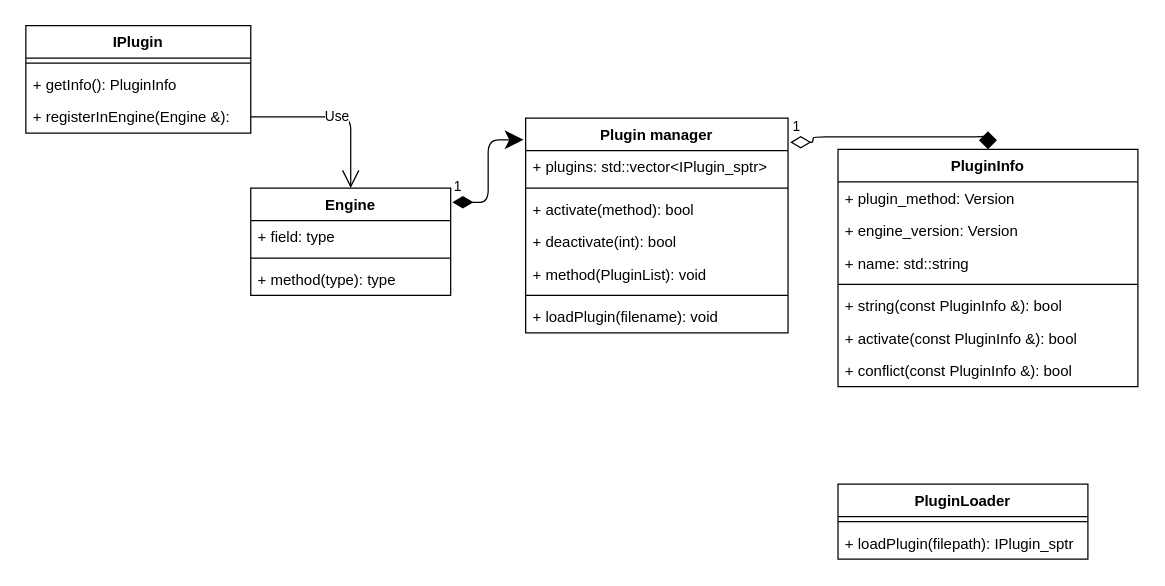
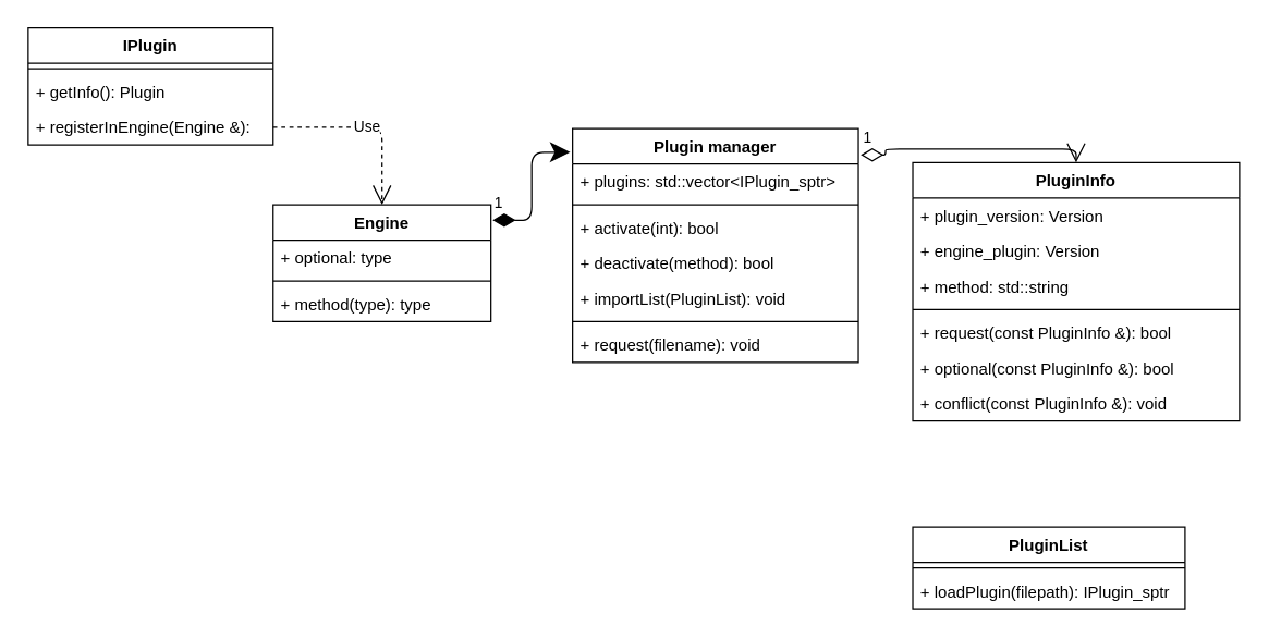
  <mxCell id="0" />
  <mxCell id="1" parent="0" />
  <mxCell id="2" value="PluginInfo" style="swimlane;fontStyle=1;align=center;verticalAlign=top;childLayout=stackLayout;horizontal=1;startSize=26;horizontalStack=0;resizeParent=1;resizeParentMax=0;resizeLast=0;collapsible=1;marginBottom=0;" vertex="1" parent="1"><mxGeometry x="670" y="119" width="240" height="190" as="geometry"><mxRectangle x="250" y="130" width="90" height="26" as="alternateBounds" /></mxGeometry></mxCell>
- <mxCell id="3" value="+ plugin_method: Version" style="text;strokeColor=none;fillColor=none;align=left;verticalAlign=top;spacingLeft=4;spacingRight=4;overflow=hidden;rotatable=0;points=[[0,0.5],[1,0.5]];portConstraint=eastwest;" vertex="1" parent="2"><mxGeometry y="26" width="240" height="26" as="geometry" /></mxCell>
- <mxCell id="4" value="+ engine_version: Version" style="text;strokeColor=none;fillColor=none;align=left;verticalAlign=top;spacingLeft=4;spacingRight=4;overflow=hidden;rotatable=0;points=[[0,0.5],[1,0.5]];portConstraint=eastwest;" vertex="1" parent="2"><mxGeometry y="52" width="240" height="26" as="geometry" /></mxCell>
- <mxCell id="5" value="+ name: std::string" style="text;strokeColor=none;fillColor=none;align=left;verticalAlign=top;spacingLeft=4;spacingRight=4;overflow=hidden;rotatable=0;points=[[0,0.5],[1,0.5]];portConstraint=eastwest;" vertex="1" parent="2"><mxGeometry y="78" width="240" height="26" as="geometry" /></mxCell>
+ <mxCell id="3" value="+ plugin_version: Version" style="text;strokeColor=none;fillColor=none;align=left;verticalAlign=top;spacingLeft=4;spacingRight=4;overflow=hidden;rotatable=0;points=[[0,0.5],[1,0.5]];portConstraint=eastwest;" vertex="1" parent="2"><mxGeometry y="26" width="240" height="26" as="geometry" /></mxCell>
+ <mxCell id="4" value="+ engine_plugin: Version" style="text;strokeColor=none;fillColor=none;align=left;verticalAlign=top;spacingLeft=4;spacingRight=4;overflow=hidden;rotatable=0;points=[[0,0.5],[1,0.5]];portConstraint=eastwest;" vertex="1" parent="2"><mxGeometry y="52" width="240" height="26" as="geometry" /></mxCell>
+ <mxCell id="5" value="+ method: std::string" style="text;strokeColor=none;fillColor=none;align=left;verticalAlign=top;spacingLeft=4;spacingRight=4;overflow=hidden;rotatable=0;points=[[0,0.5],[1,0.5]];portConstraint=eastwest;" vertex="1" parent="2"><mxGeometry y="78" width="240" height="26" as="geometry" /></mxCell>
  <mxCell id="6" value="" style="line;strokeWidth=1;fillColor=none;align=left;verticalAlign=middle;spacingTop=-1;spacingLeft=3;spacingRight=3;rotatable=0;labelPosition=right;points=[];portConstraint=eastwest;" vertex="1" parent="2"><mxGeometry y="104" width="240" height="8" as="geometry" /></mxCell>
- <mxCell id="7" value="+ string(const PluginInfo &amp;): bool&#10;" style="text;strokeColor=none;fillColor=none;align=left;verticalAlign=top;spacingLeft=4;spacingRight=4;overflow=hidden;rotatable=0;points=[[0,0.5],[1,0.5]];portConstraint=eastwest;" vertex="1" parent="2"><mxGeometry y="112" width="240" height="26" as="geometry" /></mxCell>
- <mxCell id="8" value="+ activate(const PluginInfo &amp;): bool&#10;" style="text;strokeColor=none;fillColor=none;align=left;verticalAlign=top;spacingLeft=4;spacingRight=4;overflow=hidden;rotatable=0;points=[[0,0.5],[1,0.5]];portConstraint=eastwest;" vertex="1" parent="2"><mxGeometry y="138" width="240" height="26" as="geometry" /></mxCell>
- <mxCell id="9" value="+ conflict(const PluginInfo &amp;): bool&#10;" style="text;strokeColor=none;fillColor=none;align=left;verticalAlign=top;spacingLeft=4;spacingRight=4;overflow=hidden;rotatable=0;points=[[0,0.5],[1,0.5]];portConstraint=eastwest;" vertex="1" parent="2"><mxGeometry y="164" width="240" height="26" as="geometry" /></mxCell>
+ <mxCell id="7" value="+ request(const PluginInfo &amp;): bool&#10;" style="text;strokeColor=none;fillColor=none;align=left;verticalAlign=top;spacingLeft=4;spacingRight=4;overflow=hidden;rotatable=0;points=[[0,0.5],[1,0.5]];portConstraint=eastwest;" vertex="1" parent="2"><mxGeometry y="112" width="240" height="26" as="geometry" /></mxCell>
+ <mxCell id="8" value="+ optional(const PluginInfo &amp;): bool&#10;" style="text;strokeColor=none;fillColor=none;align=left;verticalAlign=top;spacingLeft=4;spacingRight=4;overflow=hidden;rotatable=0;points=[[0,0.5],[1,0.5]];portConstraint=eastwest;" vertex="1" parent="2"><mxGeometry y="138" width="240" height="26" as="geometry" /></mxCell>
+ <mxCell id="9" value="+ conflict(const PluginInfo &amp;): void&#10;" style="text;strokeColor=none;fillColor=none;align=left;verticalAlign=top;spacingLeft=4;spacingRight=4;overflow=hidden;rotatable=0;points=[[0,0.5],[1,0.5]];portConstraint=eastwest;" vertex="1" parent="2"><mxGeometry y="164" width="240" height="26" as="geometry" /></mxCell>
  <mxCell id="10" value="IPlugin" style="swimlane;fontStyle=1;align=center;verticalAlign=top;childLayout=stackLayout;horizontal=1;startSize=26;horizontalStack=0;resizeParent=1;resizeParentMax=0;resizeLast=0;collapsible=1;marginBottom=0;" vertex="1" parent="1"><mxGeometry x="20" y="20" width="180" height="86" as="geometry" /></mxCell>
  <mxCell id="11" value="" style="line;strokeWidth=1;fillColor=none;align=left;verticalAlign=middle;spacingTop=-1;spacingLeft=3;spacingRight=3;rotatable=0;labelPosition=right;points=[];portConstraint=eastwest;" vertex="1" parent="10"><mxGeometry y="26" width="180" height="8" as="geometry" /></mxCell>
- <mxCell id="12" value="+ getInfo(): PluginInfo" style="text;strokeColor=none;fillColor=none;align=left;verticalAlign=top;spacingLeft=4;spacingRight=4;overflow=hidden;rotatable=0;points=[[0,0.5],[1,0.5]];portConstraint=eastwest;" vertex="1" parent="10"><mxGeometry y="34" width="180" height="26" as="geometry" /></mxCell>
+ <mxCell id="12" value="+ getInfo(): Plugin" style="text;strokeColor=none;fillColor=none;align=left;verticalAlign=top;spacingLeft=4;spacingRight=4;overflow=hidden;rotatable=0;points=[[0,0.5],[1,0.5]];portConstraint=eastwest;" vertex="1" parent="10"><mxGeometry y="34" width="180" height="26" as="geometry" /></mxCell>
  <mxCell id="13" value="+ registerInEngine(Engine &amp;):" style="text;strokeColor=none;fillColor=none;align=left;verticalAlign=top;spacingLeft=4;spacingRight=4;overflow=hidden;rotatable=0;points=[[0,0.5],[1,0.5]];portConstraint=eastwest;" vertex="1" parent="10"><mxGeometry y="60" width="180" height="26" as="geometry" /></mxCell>
  <mxCell id="14" value="Engine" style="swimlane;fontStyle=1;align=center;verticalAlign=top;childLayout=stackLayout;horizontal=1;startSize=26;horizontalStack=0;resizeParent=1;resizeParentMax=0;resizeLast=0;collapsible=1;marginBottom=0;" vertex="1" parent="1"><mxGeometry x="200" y="150" width="160" height="86" as="geometry" /></mxCell>
- <mxCell id="15" value="+ field: type" style="text;strokeColor=none;fillColor=none;align=left;verticalAlign=top;spacingLeft=4;spacingRight=4;overflow=hidden;rotatable=0;points=[[0,0.5],[1,0.5]];portConstraint=eastwest;" vertex="1" parent="14"><mxGeometry y="26" width="160" height="26" as="geometry" /></mxCell>
+ <mxCell id="15" value="+ optional: type" style="text;strokeColor=none;fillColor=none;align=left;verticalAlign=top;spacingLeft=4;spacingRight=4;overflow=hidden;rotatable=0;points=[[0,0.5],[1,0.5]];portConstraint=eastwest;" vertex="1" parent="14"><mxGeometry y="26" width="160" height="26" as="geometry" /></mxCell>
  <mxCell id="16" value="" style="line;strokeWidth=1;fillColor=none;align=left;verticalAlign=middle;spacingTop=-1;spacingLeft=3;spacingRight=3;rotatable=0;labelPosition=right;points=[];portConstraint=eastwest;" vertex="1" parent="14"><mxGeometry y="52" width="160" height="8" as="geometry" /></mxCell>
  <mxCell id="17" value="+ method(type): type" style="text;strokeColor=none;fillColor=none;align=left;verticalAlign=top;spacingLeft=4;spacingRight=4;overflow=hidden;rotatable=0;points=[[0,0.5],[1,0.5]];portConstraint=eastwest;" vertex="1" parent="14"><mxGeometry y="60" width="160" height="26" as="geometry" /></mxCell>
- <mxCell id="18" value="Use" style="endArrow=open;endSize=12;dashed=0;html=1;exitX=1;exitY=0.5;exitDx=0;exitDy=0;entryX=0.5;entryY=0;entryDx=0;entryDy=0;" edge="1" parent="1" source="13" target="14"><mxGeometry width="160" relative="1" as="geometry"><mxPoint x="90" y="410" as="sourcePoint" /><mxPoint x="250" y="410" as="targetPoint" /><Array as="points"><mxPoint x="280" y="93" /></Array></mxGeometry></mxCell>
+ <mxCell id="18" value="Use" style="endArrow=open;endSize=12;dashed=1;html=1;exitX=1;exitY=0.5;exitDx=0;exitDy=0;entryX=0.5;entryY=0;entryDx=0;entryDy=0;" edge="1" parent="1" source="13" target="14"><mxGeometry width="160" relative="1" as="geometry"><mxPoint x="90" y="410" as="sourcePoint" /><mxPoint x="250" y="410" as="targetPoint" /><Array as="points"><mxPoint x="280" y="93" /></Array></mxGeometry></mxCell>
  <mxCell id="19" value="Plugin manager" style="swimlane;fontStyle=1;align=center;verticalAlign=top;childLayout=stackLayout;horizontal=1;startSize=26;horizontalStack=0;resizeParent=1;resizeParentMax=0;resizeLast=0;collapsible=1;marginBottom=0;" vertex="1" parent="1"><mxGeometry x="420" y="94" width="210" height="172" as="geometry" /></mxCell>
  <mxCell id="20" value="+ plugins: std::vector&lt;IPlugin_sptr&gt;" style="text;strokeColor=none;fillColor=none;align=left;verticalAlign=top;spacingLeft=4;spacingRight=4;overflow=hidden;rotatable=0;points=[[0,0.5],[1,0.5]];portConstraint=eastwest;" vertex="1" parent="19"><mxGeometry y="26" width="210" height="26" as="geometry" /></mxCell>
  <mxCell id="21" value="" style="line;strokeWidth=1;fillColor=none;align=left;verticalAlign=middle;spacingTop=-1;spacingLeft=3;spacingRight=3;rotatable=0;labelPosition=right;points=[];portConstraint=eastwest;" vertex="1" parent="19"><mxGeometry y="52" width="210" height="8" as="geometry" /></mxCell>
- <mxCell id="22" value="+ activate(method): bool" style="text;strokeColor=none;fillColor=none;align=left;verticalAlign=top;spacingLeft=4;spacingRight=4;overflow=hidden;rotatable=0;points=[[0,0.5],[1,0.5]];portConstraint=eastwest;" vertex="1" parent="19"><mxGeometry y="60" width="210" height="26" as="geometry" /></mxCell>
- <mxCell id="23" value="+ deactivate(int): bool" style="text;strokeColor=none;fillColor=none;align=left;verticalAlign=top;spacingLeft=4;spacingRight=4;overflow=hidden;rotatable=0;points=[[0,0.5],[1,0.5]];portConstraint=eastwest;" vertex="1" parent="19"><mxGeometry y="86" width="210" height="26" as="geometry" /></mxCell>
- <mxCell id="24" value="+ method(PluginList): void" style="text;strokeColor=none;fillColor=none;align=left;verticalAlign=top;spacingLeft=4;spacingRight=4;overflow=hidden;rotatable=0;points=[[0,0.5],[1,0.5]];portConstraint=eastwest;" vertex="1" parent="19"><mxGeometry y="112" width="210" height="26" as="geometry" /></mxCell>
+ <mxCell id="22" value="+ activate(int): bool" style="text;strokeColor=none;fillColor=none;align=left;verticalAlign=top;spacingLeft=4;spacingRight=4;overflow=hidden;rotatable=0;points=[[0,0.5],[1,0.5]];portConstraint=eastwest;" vertex="1" parent="19"><mxGeometry y="60" width="210" height="26" as="geometry" /></mxCell>
+ <mxCell id="23" value="+ deactivate(method): bool" style="text;strokeColor=none;fillColor=none;align=left;verticalAlign=top;spacingLeft=4;spacingRight=4;overflow=hidden;rotatable=0;points=[[0,0.5],[1,0.5]];portConstraint=eastwest;" vertex="1" parent="19"><mxGeometry y="86" width="210" height="26" as="geometry" /></mxCell>
+ <mxCell id="24" value="+ importList(PluginList): void" style="text;strokeColor=none;fillColor=none;align=left;verticalAlign=top;spacingLeft=4;spacingRight=4;overflow=hidden;rotatable=0;points=[[0,0.5],[1,0.5]];portConstraint=eastwest;" vertex="1" parent="19"><mxGeometry y="112" width="210" height="26" as="geometry" /></mxCell>
  <mxCell id="25" value="" style="line;strokeWidth=1;fillColor=none;align=left;verticalAlign=middle;spacingTop=-1;spacingLeft=3;spacingRight=3;rotatable=0;labelPosition=right;points=[];portConstraint=eastwest;" vertex="1" parent="19"><mxGeometry y="138" width="210" height="8" as="geometry" /></mxCell>
- <mxCell id="26" value="+ loadPlugin(filename): void" style="text;strokeColor=none;fillColor=none;align=left;verticalAlign=top;spacingLeft=4;spacingRight=4;overflow=hidden;rotatable=0;points=[[0,0.5],[1,0.5]];portConstraint=eastwest;" vertex="1" parent="19"><mxGeometry y="146" width="210" height="26" as="geometry" /></mxCell>
+ <mxCell id="26" value="+ request(filename): void" style="text;strokeColor=none;fillColor=none;align=left;verticalAlign=top;spacingLeft=4;spacingRight=4;overflow=hidden;rotatable=0;points=[[0,0.5],[1,0.5]];portConstraint=eastwest;" vertex="1" parent="19"><mxGeometry y="146" width="210" height="26" as="geometry" /></mxCell>
  <mxCell id="27" value="1" style="endArrow=classic;html=1;endSize=12;startArrow=diamondThin;startSize=14;startFill=1;edgeStyle=orthogonalEdgeStyle;align=left;verticalAlign=bottom;exitX=1.008;exitY=0.132;exitDx=0;exitDy=0;exitPerimeter=0;entryX=-0.008;entryY=0.101;entryDx=0;entryDy=0;entryPerimeter=0;" edge="1" parent="1" source="14" target="19"><mxGeometry x="-1" y="3" relative="1" as="geometry"><mxPoint x="450" y="460" as="sourcePoint" /><mxPoint x="490" y="311" as="targetPoint" /></mxGeometry></mxCell>
- <mxCell id="28" value="1" style="endArrow=diamond;html=1;endSize=12;startArrow=diamondThin;startSize=14;startFill=0;edgeStyle=orthogonalEdgeStyle;align=left;verticalAlign=bottom;entryX=0.5;entryY=0;entryDx=0;entryDy=0;exitX=1.008;exitY=0.113;exitDx=0;exitDy=0;exitPerimeter=0;" edge="1" parent="1" source="19" target="2"><mxGeometry x="-1" y="3" relative="1" as="geometry"><mxPoint x="470" y="240" as="sourcePoint" /><mxPoint x="630" y="240" as="targetPoint" /></mxGeometry></mxCell>
- <mxCell id="29" value="PluginLoader" style="swimlane;fontStyle=1;align=center;verticalAlign=top;childLayout=stackLayout;horizontal=1;startSize=26;horizontalStack=0;resizeParent=1;resizeParentMax=0;resizeLast=0;collapsible=1;marginBottom=0;" vertex="1" parent="1"><mxGeometry x="670" y="387" width="200" height="60" as="geometry" /></mxCell>
+ <mxCell id="28" value="1" style="endArrow=open;html=1;endSize=12;startArrow=diamondThin;startSize=14;startFill=0;edgeStyle=orthogonalEdgeStyle;align=left;verticalAlign=bottom;entryX=0.5;entryY=0;entryDx=0;entryDy=0;exitX=1.008;exitY=0.113;exitDx=0;exitDy=0;exitPerimeter=0;" edge="1" parent="1" source="19" target="2"><mxGeometry x="-1" y="3" relative="1" as="geometry"><mxPoint x="470" y="240" as="sourcePoint" /><mxPoint x="630" y="240" as="targetPoint" /></mxGeometry></mxCell>
+ <mxCell id="29" value="PluginList" style="swimlane;fontStyle=1;align=center;verticalAlign=top;childLayout=stackLayout;horizontal=1;startSize=26;horizontalStack=0;resizeParent=1;resizeParentMax=0;resizeLast=0;collapsible=1;marginBottom=0;" vertex="1" parent="1"><mxGeometry x="670" y="387" width="200" height="60" as="geometry" /></mxCell>
  <mxCell id="30" value="" style="line;strokeWidth=1;fillColor=none;align=left;verticalAlign=middle;spacingTop=-1;spacingLeft=3;spacingRight=3;rotatable=0;labelPosition=right;points=[];portConstraint=eastwest;" vertex="1" parent="29"><mxGeometry y="26" width="200" height="8" as="geometry" /></mxCell>
  <mxCell id="31" value="+ loadPlugin(filepath): IPlugin_sptr" style="text;strokeColor=none;fillColor=none;align=left;verticalAlign=top;spacingLeft=4;spacingRight=4;overflow=hidden;rotatable=0;points=[[0,0.5],[1,0.5]];portConstraint=eastwest;" vertex="1" parent="29"><mxGeometry y="34" width="200" height="26" as="geometry" /></mxCell>
